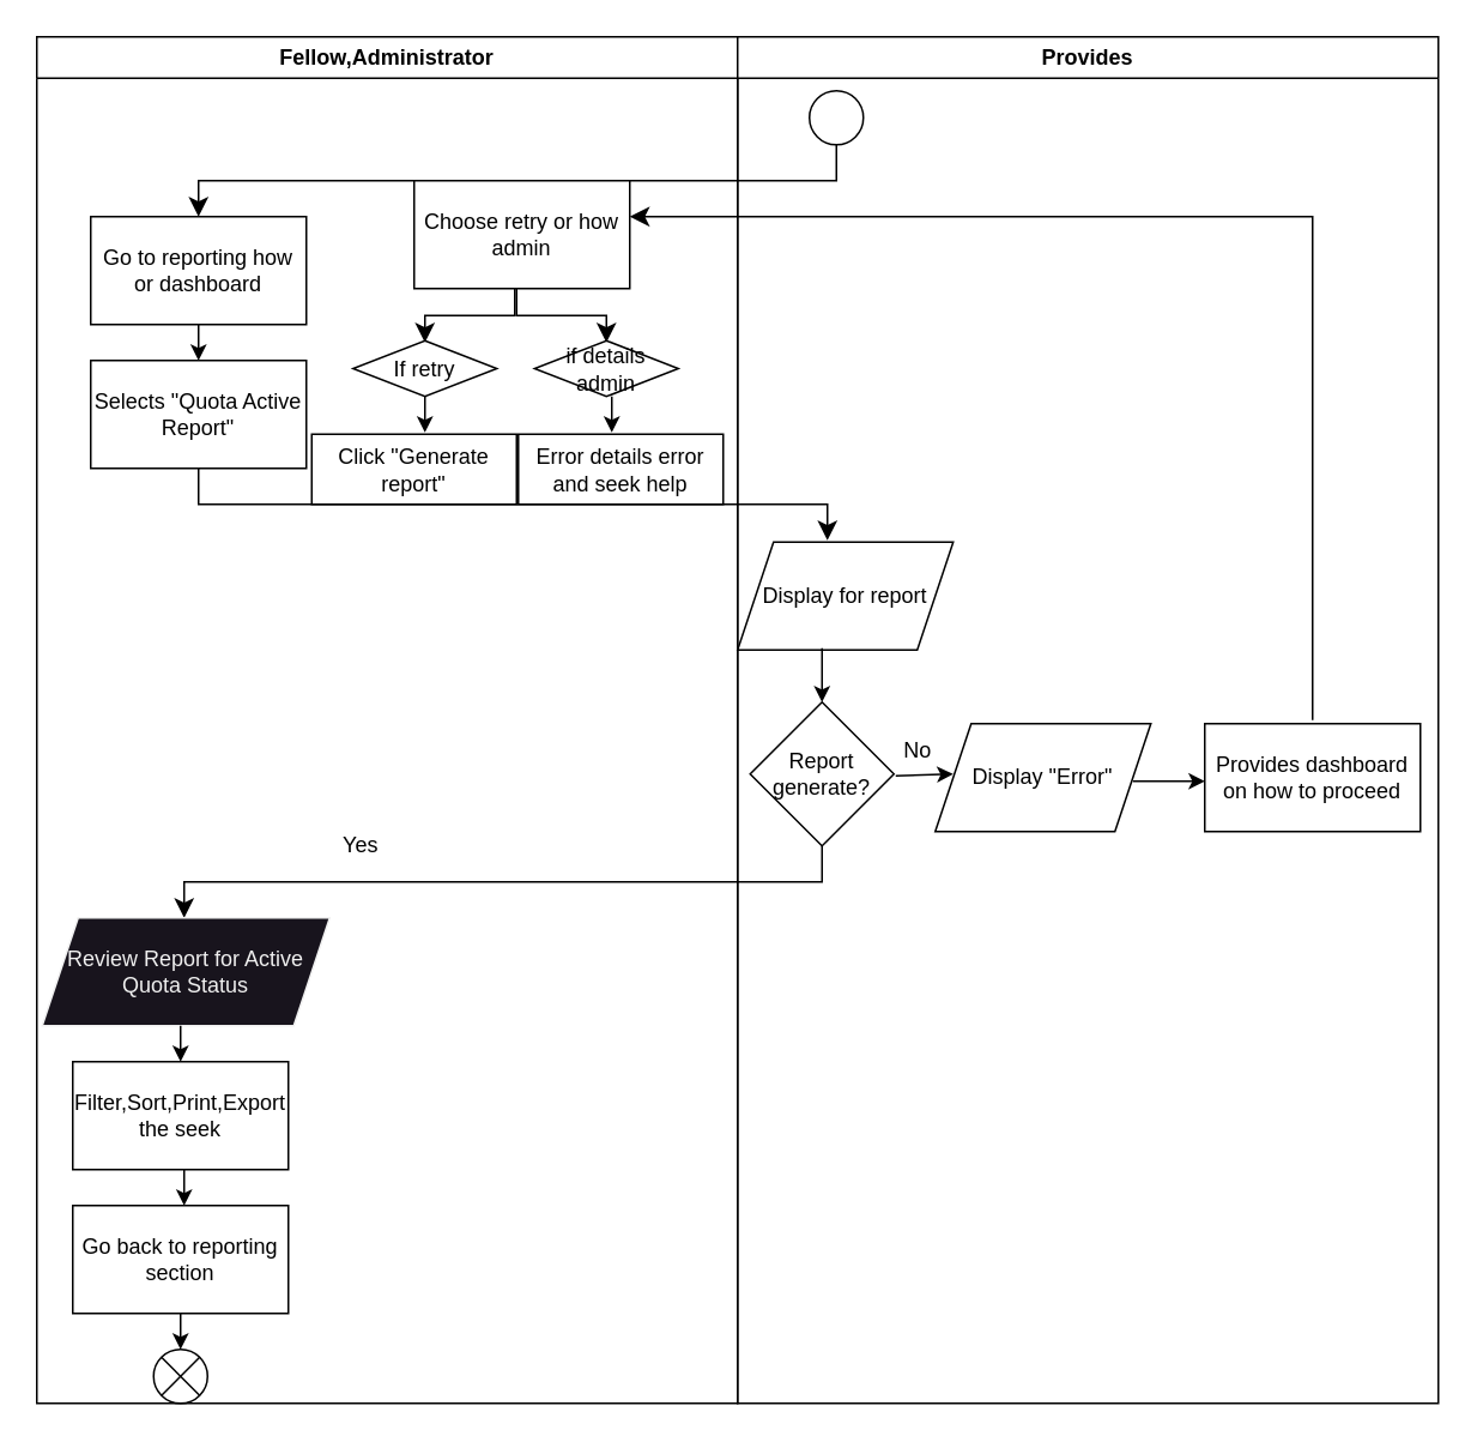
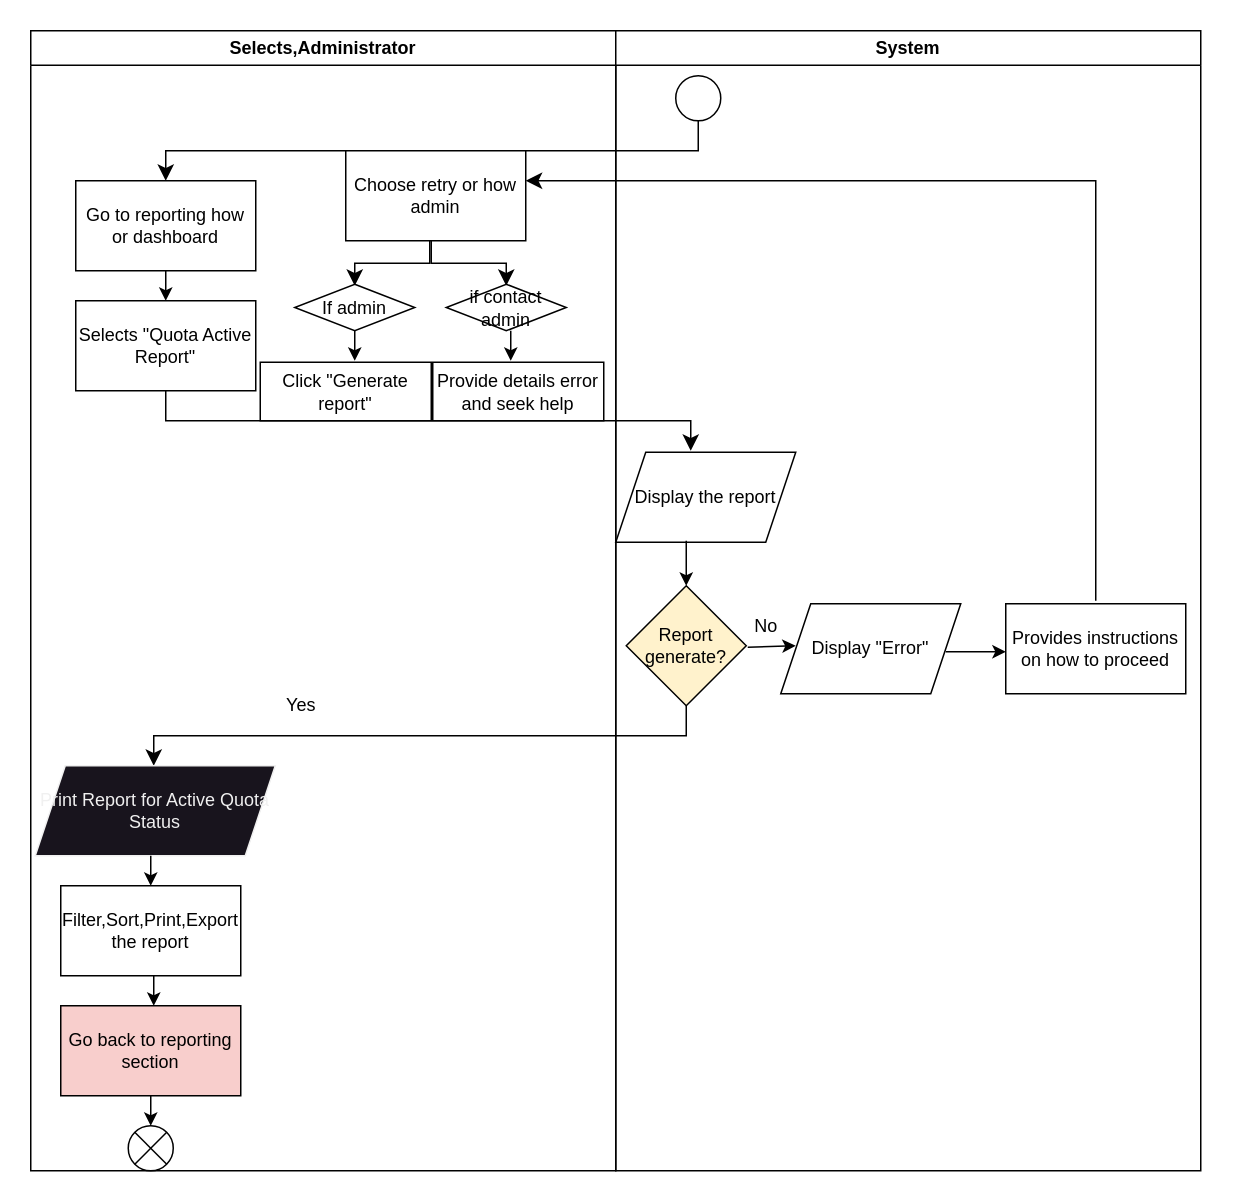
  <mxCell id="0" />
  <mxCell id="1" parent="0" />
  <mxCell id="2" value="" style="ellipse;" vertex="1" parent="1"><mxGeometry x="450" y="50" width="30" height="30" as="geometry" /></mxCell>
  <mxCell id="3" value="" style="edgeStyle=elbowEdgeStyle;elbow=vertical;endArrow=classic;html=1;curved=0;rounded=0;endSize=8;startSize=8;" edge="1" parent="1"><mxGeometry width="50" height="50" relative="1" as="geometry"><mxPoint x="465" y="80" as="sourcePoint" /><mxPoint x="110" y="120" as="targetPoint" /></mxGeometry></mxCell>
  <mxCell id="4" value="Go to reporting how or dashboard" style="rounded=0;whiteSpace=wrap;html=1;" vertex="1" parent="1"><mxGeometry x="50" y="120" width="120" height="60" as="geometry" /></mxCell>
  <mxCell id="5" value="" style="endArrow=classic;html=1;" edge="1" parent="1"><mxGeometry width="50" height="50" relative="1" as="geometry"><mxPoint x="110" y="180" as="sourcePoint" /><mxPoint x="110" y="200" as="targetPoint" /></mxGeometry></mxCell>
  <mxCell id="6" value="Selects &quot;Quota Active Report&quot;" style="rounded=0;whiteSpace=wrap;html=1;" vertex="1" parent="1"><mxGeometry x="50" y="200" width="120" height="60" as="geometry" /></mxCell>
  <mxCell id="7" value="" style="edgeStyle=elbowEdgeStyle;elbow=vertical;endArrow=classic;html=1;curved=0;rounded=0;endSize=8;startSize=8;" edge="1" parent="1"><mxGeometry width="50" height="50" relative="1" as="geometry"><mxPoint x="110" y="260" as="sourcePoint" /><mxPoint x="460" y="300" as="targetPoint" /></mxGeometry></mxCell>
- <mxCell id="8" value="Display for report" style="shape=parallelogram;perimeter=parallelogramPerimeter;whiteSpace=wrap;html=1;fixedSize=1;" vertex="1" parent="1"><mxGeometry x="410" y="301" width="120" height="60" as="geometry" /></mxCell>
+ <mxCell id="8" value="Display the report" style="shape=parallelogram;perimeter=parallelogramPerimeter;whiteSpace=wrap;html=1;fixedSize=1;" vertex="1" parent="1"><mxGeometry x="410" y="301" width="120" height="60" as="geometry" /></mxCell>
  <mxCell id="9" value="" style="endArrow=classic;html=1;" edge="1" parent="1"><mxGeometry width="50" height="50" relative="1" as="geometry"><mxPoint x="457" y="360" as="sourcePoint" /><mxPoint x="457" y="390" as="targetPoint" /></mxGeometry></mxCell>
- <mxCell id="10" value="Report generate?" style="rhombus;whiteSpace=wrap;html=1;" vertex="1" parent="1"><mxGeometry x="417" y="390" width="80" height="80" as="geometry" /></mxCell>
+ <mxCell id="10" value="Report generate?" style="rhombus;whiteSpace=wrap;html=1;fillColor=#fff2cc;" vertex="1" parent="1"><mxGeometry x="417" y="390" width="80" height="80" as="geometry" /></mxCell>
  <mxCell id="11" value="" style="edgeStyle=elbowEdgeStyle;elbow=vertical;endArrow=classic;html=1;curved=0;rounded=0;endSize=8;startSize=8;" edge="1" parent="1"><mxGeometry width="50" height="50" relative="1" as="geometry"><mxPoint x="457" y="470" as="sourcePoint" /><mxPoint x="102" y="510" as="targetPoint" /></mxGeometry></mxCell>
- <mxCell id="12" value="Review Report for Active Quota Status" style="shape=parallelogram;perimeter=parallelogramPerimeter;whiteSpace=wrap;html=1;fixedSize=1;fontFamily=Helvetica;fontSize=12;fontColor=rgb(240, 240, 240);align=center;strokeColor=rgb(240, 240, 240);fillColor=rgb(24, 20, 29);" vertex="1" parent="1"><mxGeometry x="23" y="510" width="160" height="60" as="geometry" /></mxCell>
+ <mxCell id="12" value="Print Report for Active Quota Status" style="shape=parallelogram;perimeter=parallelogramPerimeter;whiteSpace=wrap;html=1;fixedSize=1;fontFamily=Helvetica;fontSize=12;fontColor=rgb(240, 240, 240);align=center;strokeColor=rgb(240, 240, 240);fillColor=rgb(24, 20, 29);" vertex="1" parent="1"><mxGeometry x="23" y="510" width="160" height="60" as="geometry" /></mxCell>
  <mxCell id="13" value="" style="endArrow=classic;html=1;" edge="1" parent="1"><mxGeometry width="50" height="50" relative="1" as="geometry"><mxPoint x="100" y="570" as="sourcePoint" /><mxPoint x="100" y="590" as="targetPoint" /></mxGeometry></mxCell>
- <mxCell id="14" value="Filter,Sort,Print,Export the seek" style="rounded=0;whiteSpace=wrap;html=1;" vertex="1" parent="1"><mxGeometry x="40" y="590" width="120" height="60" as="geometry" /></mxCell>
+ <mxCell id="14" value="Filter,Sort,Print,Export the report" style="rounded=0;whiteSpace=wrap;html=1;" vertex="1" parent="1"><mxGeometry x="40" y="590" width="120" height="60" as="geometry" /></mxCell>
  <mxCell id="15" value="" style="endArrow=classic;html=1;" edge="1" parent="1"><mxGeometry width="50" height="50" relative="1" as="geometry"><mxPoint x="102" y="650" as="sourcePoint" /><mxPoint x="102" y="670" as="targetPoint" /></mxGeometry></mxCell>
- <mxCell id="16" value="Go back to reporting section" style="rounded=0;whiteSpace=wrap;html=1;" vertex="1" parent="1"><mxGeometry x="40" y="670" width="120" height="60" as="geometry" /></mxCell>
+ <mxCell id="16" value="Go back to reporting section" style="rounded=0;whiteSpace=wrap;html=1;fillColor=#f8cecc;" vertex="1" parent="1"><mxGeometry x="40" y="670" width="120" height="60" as="geometry" /></mxCell>
  <mxCell id="17" value="" style="endArrow=classic;html=1;" edge="1" parent="1"><mxGeometry width="50" height="50" relative="1" as="geometry"><mxPoint x="100" y="730" as="sourcePoint" /><mxPoint x="100" y="750" as="targetPoint" /></mxGeometry></mxCell>
  <mxCell id="18" value="" style="shape=sumEllipse;perimeter=ellipsePerimeter;whiteSpace=wrap;html=1;backgroundOutline=1;" vertex="1" parent="1"><mxGeometry x="85" y="750" width="30" height="30" as="geometry" /></mxCell>
  <mxCell id="19" value="Yes" style="text;html=1;align=center;verticalAlign=middle;resizable=0;points=[];autosize=1;strokeColor=none;fillColor=none;" vertex="1" parent="1"><mxGeometry x="180" y="455" width="40" height="30" as="geometry" /></mxCell>
  <mxCell id="20" value="" style="endArrow=classic;html=1;" edge="1" parent="1"><mxGeometry width="50" height="50" relative="1" as="geometry"><mxPoint x="498" y="431" as="sourcePoint" /><mxPoint x="530" y="430" as="targetPoint" /></mxGeometry></mxCell>
  <mxCell id="21" value="No" style="text;html=1;align=center;verticalAlign=middle;resizable=0;points=[];autosize=1;strokeColor=none;fillColor=none;" vertex="1" parent="1"><mxGeometry x="490" y="402" width="40" height="30" as="geometry" /></mxCell>
  <mxCell id="22" value="Display &quot;Error&quot;" style="shape=parallelogram;perimeter=parallelogramPerimeter;whiteSpace=wrap;html=1;fixedSize=1;" vertex="1" parent="1"><mxGeometry x="520" y="402" width="120" height="60" as="geometry" /></mxCell>
  <mxCell id="23" value="" style="endArrow=classic;html=1;" edge="1" parent="1"><mxGeometry width="50" height="50" relative="1" as="geometry"><mxPoint x="630" y="434" as="sourcePoint" /><mxPoint x="670" y="434" as="targetPoint" /></mxGeometry></mxCell>
- <mxCell id="24" value="Provides dashboard on how to proceed" style="rounded=0;whiteSpace=wrap;html=1;" vertex="1" parent="1"><mxGeometry x="670" y="402" width="120" height="60" as="geometry" /></mxCell>
+ <mxCell id="24" value="Provides instructions on how to proceed" style="rounded=0;whiteSpace=wrap;html=1;" vertex="1" parent="1"><mxGeometry x="670" y="402" width="120" height="60" as="geometry" /></mxCell>
  <mxCell id="25" value="" style="edgeStyle=elbowEdgeStyle;elbow=vertical;endArrow=classic;html=1;curved=0;rounded=0;endSize=8;startSize=8;" edge="1" parent="1"><mxGeometry width="50" height="50" relative="1" as="geometry"><mxPoint x="730" y="400" as="sourcePoint" /><mxPoint x="350" y="120" as="targetPoint" /><Array as="points"><mxPoint x="540" y="120" /></Array></mxGeometry></mxCell>
  <mxCell id="26" value="Choose retry or how admin" style="rounded=0;whiteSpace=wrap;html=1;" vertex="1" parent="1"><mxGeometry x="230" y="100" width="120" height="60" as="geometry" /></mxCell>
  <mxCell id="27" value="" style="edgeStyle=elbowEdgeStyle;elbow=vertical;endArrow=classic;html=1;curved=0;rounded=0;endSize=8;startSize=8;" edge="1" parent="1"><mxGeometry width="50" height="50" relative="1" as="geometry"><mxPoint x="286" y="160" as="sourcePoint" /><mxPoint x="236" y="190" as="targetPoint" /></mxGeometry></mxCell>
  <mxCell id="28" value="" style="edgeStyle=elbowEdgeStyle;elbow=vertical;endArrow=classic;html=1;curved=0;rounded=0;endSize=8;startSize=8;" edge="1" parent="1"><mxGeometry width="50" height="50" relative="1" as="geometry"><mxPoint x="287" y="160" as="sourcePoint" /><mxPoint x="337" y="190" as="targetPoint" /></mxGeometry></mxCell>
- <mxCell id="29" value="If retry" style="rhombus;whiteSpace=wrap;html=1;" vertex="1" parent="1"><mxGeometry x="196" y="189" width="80" height="31" as="geometry" /></mxCell>
- <mxCell id="30" value="if details admin" style="rhombus;whiteSpace=wrap;html=1;" vertex="1" parent="1"><mxGeometry x="297" y="189" width="80" height="31" as="geometry" /></mxCell>
+ <mxCell id="29" value="If admin" style="rhombus;whiteSpace=wrap;html=1;" vertex="1" parent="1"><mxGeometry x="196" y="189" width="80" height="31" as="geometry" /></mxCell>
+ <mxCell id="30" value="if contact admin" style="rhombus;whiteSpace=wrap;html=1;" vertex="1" parent="1"><mxGeometry x="297" y="189" width="80" height="31" as="geometry" /></mxCell>
  <mxCell id="31" value="" style="endArrow=classic;html=1;" edge="1" parent="1"><mxGeometry width="50" height="50" relative="1" as="geometry"><mxPoint x="236" y="220" as="sourcePoint" /><mxPoint x="236" y="240" as="targetPoint" /></mxGeometry></mxCell>
  <mxCell id="32" value="Click &quot;Generate report&quot;" style="rounded=0;whiteSpace=wrap;html=1;" vertex="1" parent="1"><mxGeometry x="173" y="241" width="114" height="39" as="geometry" /></mxCell>
- <mxCell id="33" value="Error details error and seek help" style="rounded=0;whiteSpace=wrap;html=1;" vertex="1" parent="1"><mxGeometry x="288" y="241" width="114" height="39" as="geometry" /></mxCell>
+ <mxCell id="33" value="Provide details error and seek help" style="rounded=0;whiteSpace=wrap;html=1;" vertex="1" parent="1"><mxGeometry x="288" y="241" width="114" height="39" as="geometry" /></mxCell>
  <mxCell id="34" value="" style="endArrow=classic;html=1;" edge="1" parent="1"><mxGeometry width="50" height="50" relative="1" as="geometry"><mxPoint x="340" y="220" as="sourcePoint" /><mxPoint x="340" y="240" as="targetPoint" /></mxGeometry></mxCell>
- <mxCell id="35" value="Fellow,Administrator" style="swimlane;whiteSpace=wrap;html=1;" vertex="1" parent="1"><mxGeometry x="20" width="390" height="760" as="geometry" y="20" /></mxCell>
- <mxCell id="36" value="Provides" style="swimlane;whiteSpace=wrap;html=1;" vertex="1" parent="1"><mxGeometry x="410" width="390" height="760" as="geometry" y="20" /></mxCell>
+ <mxCell id="35" value="Selects,Administrator" style="swimlane;whiteSpace=wrap;html=1;" vertex="1" parent="1"><mxGeometry x="20" width="390" height="760" as="geometry" y="20" /></mxCell>
+ <mxCell id="36" value="System" style="swimlane;whiteSpace=wrap;html=1;" vertex="1" parent="1"><mxGeometry x="410" width="390" height="760" as="geometry" y="20" /></mxCell>
